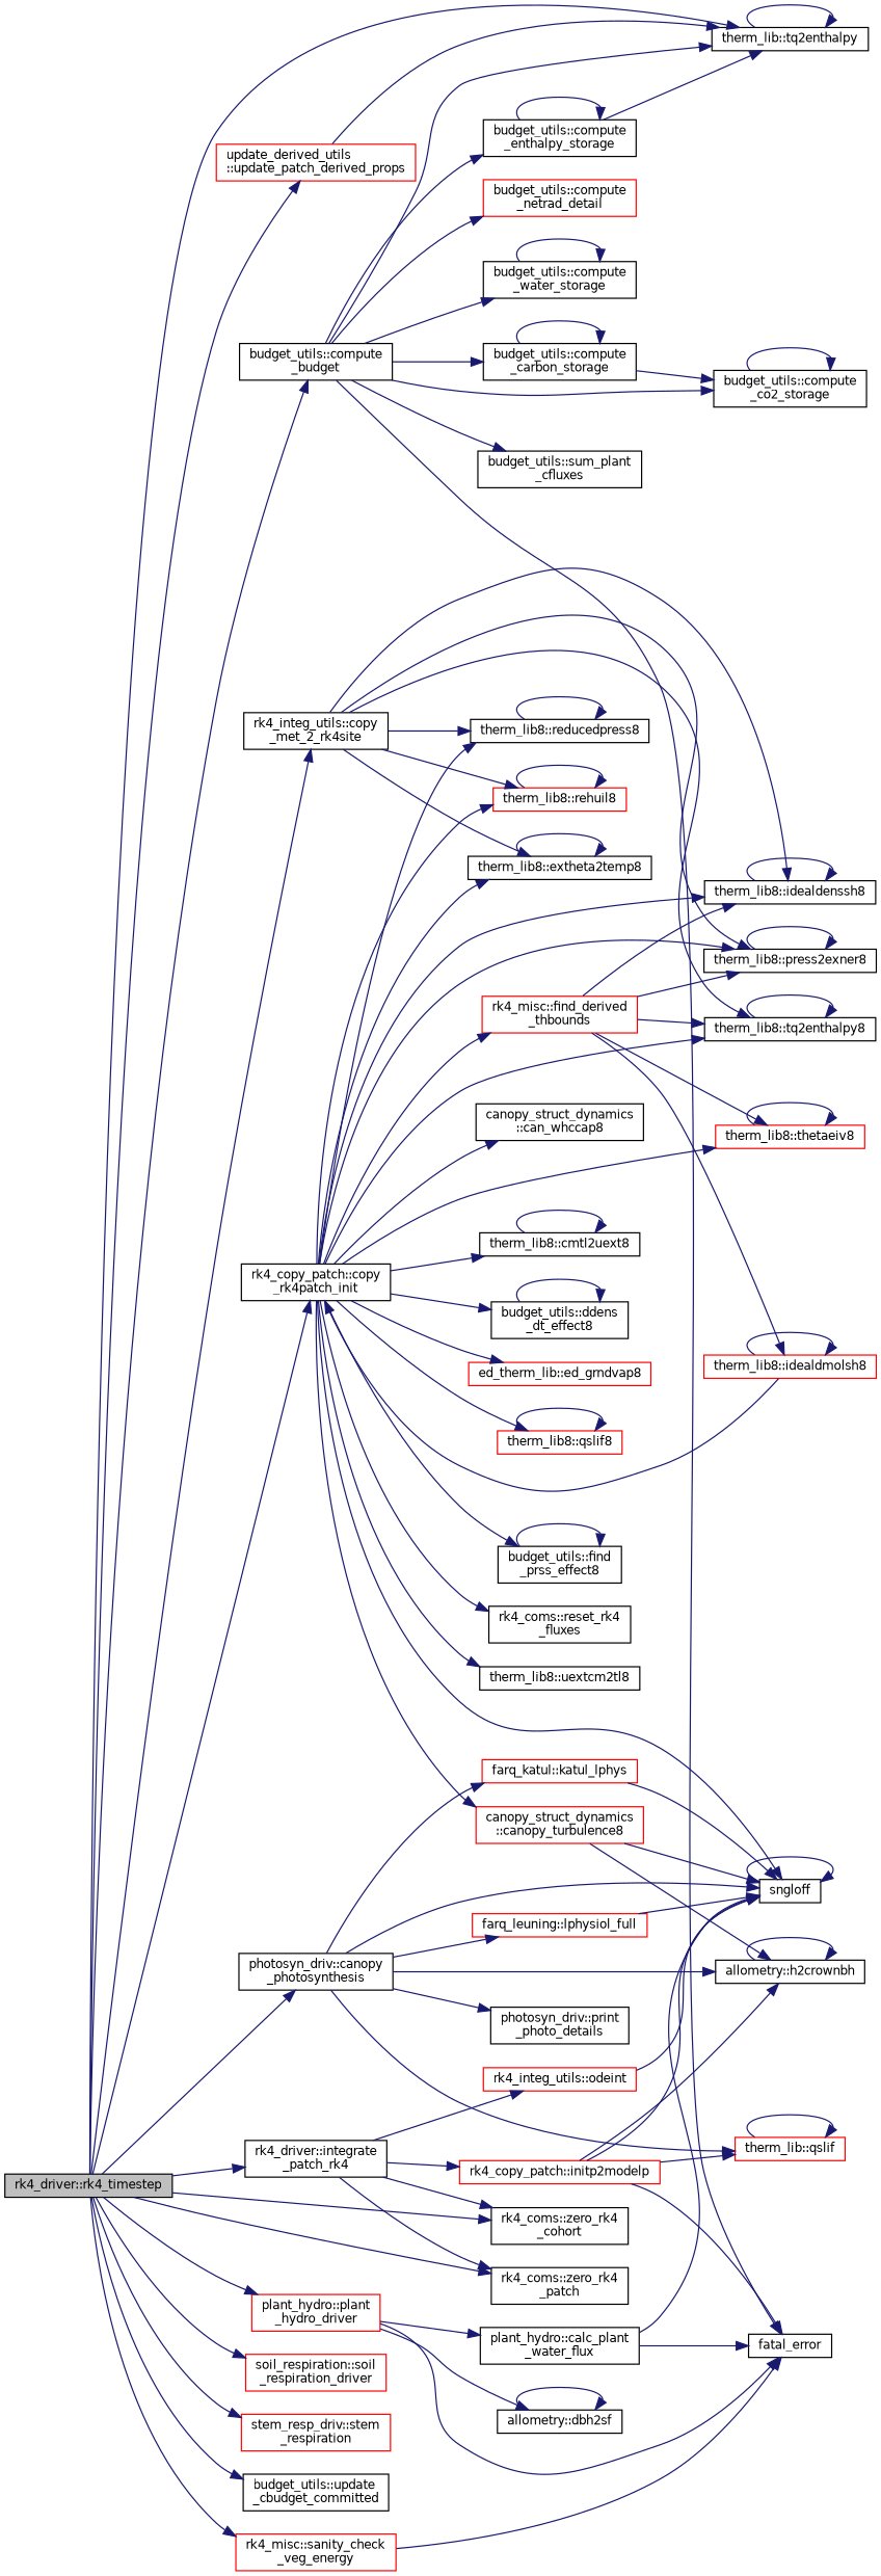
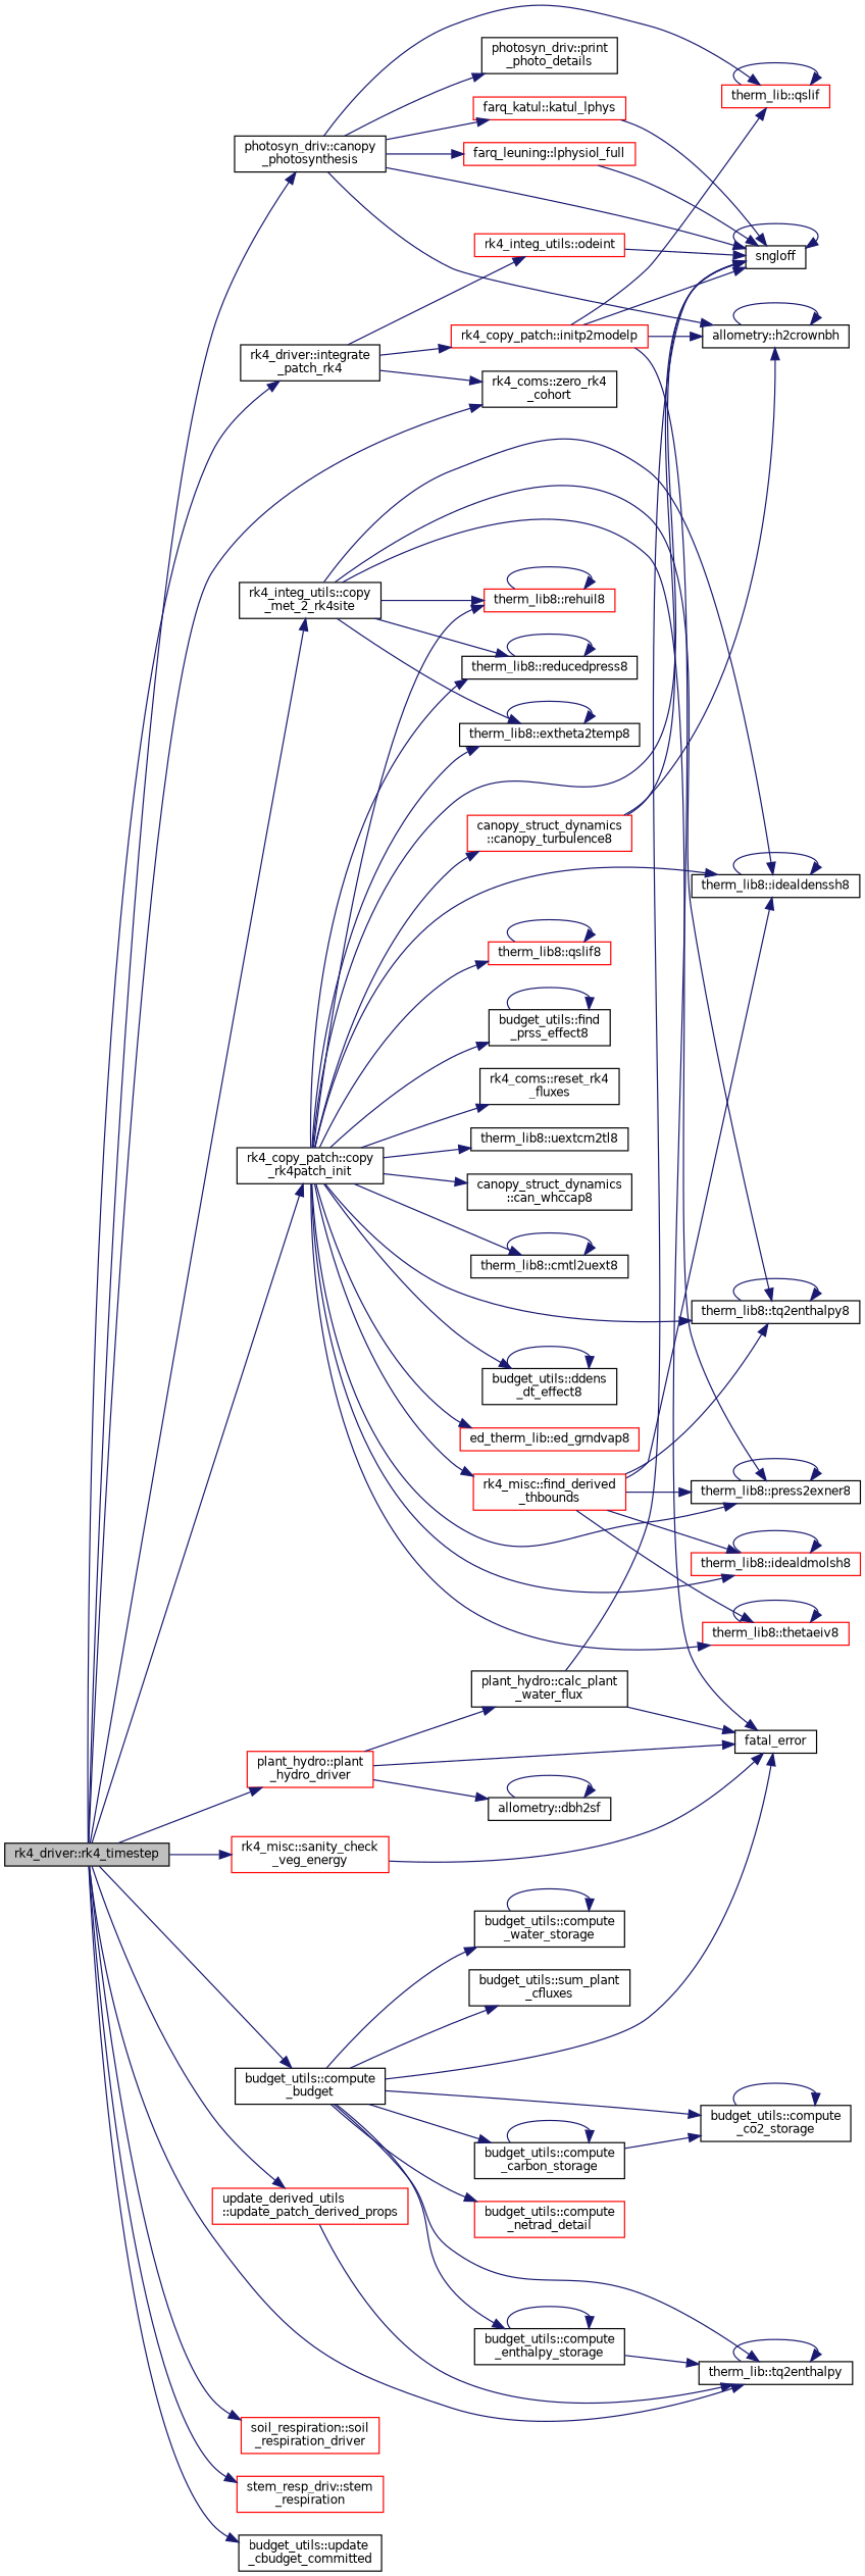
  digraph {
    rankdir=LR
    node [color=black fillcolor=white fontname=Helvetica fontsize=10 shape=record style=filled]
    edge [color=midnightblue fontname=Helvetica fontsize=10 labelfontname=Helvetica labelfontsize=10 style=solid]
    n1 [fillcolor=grey75 fontcolor=black height=0.2 label="rk4_driver::rk4_timestep" width=0.4]
    n2 [height=0.2 label="photosyn_driv::canopy\l_photosynthesis" width=0.4]
    n3 [height=0.2 label="budget_utils::compute\l_budget" width=0.4]
    n4 [height=0.2 label="therm_lib::tq2enthalpy" width=0.4]
    n5 [height=0.2 label="rk4_integ_utils::copy\l_met_2_rk4site" width=0.4]
    n6 [height=0.2 label="rk4_copy_patch::copy\l_rk4patch_init" width=0.4]
    n7 [height=0.2 label="rk4_driver::integrate\l_patch_rk4" width=0.4]
    n8 [height=0.2 label="rk4_coms::zero_rk4\l_cohort" width=0.4]
-   n9 [height=0.2 label="rk4_coms::zero_rk4\l_patch" width=0.4]
    n10 [color=red height=0.2 label="plant_hydro::plant\l_hydro_driver" width=0.4]
    n11 [color=red height=0.2 label="rk4_misc::sanity_check\l_veg_energy" width=0.4]
    n12 [color=red height=0.2 label="soil_respiration::soil\l_respiration_driver" width=0.4]
    n13 [color=red height=0.2 label="stem_resp_driv::stem\l_respiration" width=0.4]
    n14 [height=0.2 label="budget_utils::update\l_cbudget_committed" width=0.4]
    n15 [color=red height=0.2 label="update_derived_utils\l::update_patch_derived_props" width=0.4]
    n16 [height=0.2 label="allometry::h2crownbh" width=0.4]
    n17 [color=red height=0.2 label="farq_katul::katul_lphys" width=0.4]
    n18 [height=0.2 label=sngloff width=0.4]
    n19 [color=red height=0.2 label="farq_leuning::lphysiol_full" width=0.4]
    n20 [height=0.2 label="photosyn_driv::print\l_photo_details" width=0.4]
    n21 [color=red height=0.2 label="therm_lib::qslif" width=0.4]
    n22 [height=0.2 label="budget_utils::compute\l_carbon_storage" width=0.4]
    n23 [height=0.2 label="budget_utils::compute\l_co2_storage" width=0.4]
    n24 [height=0.2 label="budget_utils::compute\l_enthalpy_storage" width=0.4]
    n25 [color=red height=0.2 label="budget_utils::compute\l_netrad_detail" width=0.4]
    n26 [height=0.2 label="budget_utils::compute\l_water_storage" width=0.4]
    n27 [height=0.2 label=fatal_error width=0.4]
    n28 [height=0.2 label="budget_utils::sum_plant\l_cfluxes" width=0.4]
    n29 [height=0.2 label="therm_lib8::extheta2temp8" width=0.4]
    n30 [height=0.2 label="therm_lib8::idealdenssh8" width=0.4]
    n31 [height=0.2 label="therm_lib8::press2exner8" width=0.4]
    n32 [height=0.2 label="therm_lib8::reducedpress8" width=0.4]
    n33 [color=red height=0.2 label="therm_lib8::rehuil8" width=0.4]
    n34 [height=0.2 label="therm_lib8::tq2enthalpy8" width=0.4]
    n35 [height=0.2 label="canopy_struct_dynamics\l::can_whccap8" width=0.4]
    n36 [color=red height=0.2 label="canopy_struct_dynamics\l::canopy_turbulence8" width=0.4]
    n37 [height=0.2 label="therm_lib8::cmtl2uext8" width=0.4]
    n38 [height=0.2 label="budget_utils::ddens\l_dt_effect8" width=0.4]
    n39 [color=red height=0.2 label="ed_therm_lib::ed_grndvap8" width=0.4]
    n40 [color=red height=0.2 label="therm_lib8::qslif8" width=0.4]
    n41 [color=red height=0.2 label="rk4_misc::find_derived\l_thbounds" width=0.4]
    n42 [color=red height=0.2 label="therm_lib8::idealdmolsh8" width=0.4]
    n43 [color=red height=0.2 label="therm_lib8::thetaeiv8" width=0.4]
    n44 [height=0.2 label="budget_utils::find\l_prss_effect8" width=0.4]
    n45 [height=0.2 label="rk4_coms::reset_rk4\l_fluxes" width=0.4]
    n46 [height=0.2 label="therm_lib8::uextcm2tl8" width=0.4]
    n47 [color=red height=0.2 label="rk4_copy_patch::initp2modelp" width=0.4]
    n48 [color=red height=0.2 label="rk4_integ_utils::odeint" width=0.4]
    n49 [height=0.2 label="plant_hydro::calc_plant\l_water_flux" width=0.4]
    n50 [height=0.2 label="allometry::dbh2sf" width=0.4]
    n1 -> n2
    n1 -> n3
    n1 -> n4
    n1 -> n5
    n1 -> n6
    n1 -> n7
    n1 -> n8
-   n1 -> n9
    n1 -> n10
    n1 -> n11
    n1 -> n12
    n1 -> n13
    n1 -> n14
    n1 -> n15
    n2 -> n16
    n2 -> n17
    n2 -> n18
    n2 -> n19
    n2 -> n20
    n2 -> n21
    n3 -> n4
    n3 -> n22
    n3 -> n23
    n3 -> n24
    n3 -> n25
    n3 -> n26
    n3 -> n27
    n3 -> n28
    n4 -> n4
    n5 -> n29
    n5 -> n30
    n5 -> n31
    n5 -> n32
    n5 -> n33
    n5 -> n34
    n6 -> n18
    n6 -> n29
    n6 -> n30
    n6 -> n31
    n6 -> n32
    n6 -> n33
    n6 -> n34
    n6 -> n35
    n6 -> n36
    n6 -> n37
    n6 -> n38
    n6 -> n39
    n6 -> n40
    n6 -> n41
-   n42 -> n6
+   n6 -> n42
    n6 -> n43
    n6 -> n44
    n6 -> n45
    n6 -> n46
    n7 -> n8
-   n7 -> n9
    n7 -> n47
    n7 -> n48
    n10 -> n27
    n10 -> n49
    n10 -> n50
    n11 -> n27
    n15 -> n4
    n16 -> n16
    n17 -> n18
    n18 -> n18
    n19 -> n18
    n21 -> n21
    n22 -> n22
    n22 -> n23
    n23 -> n23
    n24 -> n4
    n24 -> n24
    n26 -> n26
    n29 -> n29
    n30 -> n30
    n31 -> n31
    n32 -> n32
    n33 -> n33
    n34 -> n34
    n36 -> n16
    n36 -> n18
    n37 -> n37
    n38 -> n38
    n40 -> n40
    n41 -> n30
    n41 -> n31
    n41 -> n34
    n41 -> n42
    n41 -> n43
    n42 -> n42
    n43 -> n43
    n44 -> n44
    n47 -> n16
    n47 -> n18
    n47 -> n21
    n47 -> n27
    n48 -> n18
    n49 -> n18
    n49 -> n27
    n50 -> n50
  }
